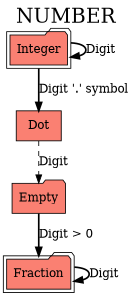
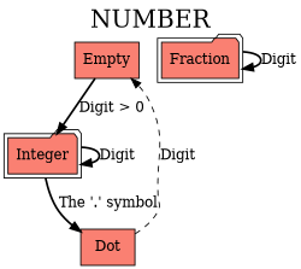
  digraph {
    fontsize=24
    label=NUMBER
    labelloc=t
    node [fillcolor=salmon shape=box style=filled]
    edge [style=bold]
-   n1 [label=Empty shape=folder]
+   n1 [label=Empty]
    n2 [label=Integer peripheries=2 shape=folder]
    n3 [label=Dot]
    n4 [bgcolor=black label=Fraction peripheries=2 shape=folder]
-   n1 -> n4 [label="Digit > 0"]
+   n1 -> n2 [label="Digit > 0"]
    n2 -> n2 [label=Digit]
-   n2 -> n3 [label="Digit '.' symbol"]
+   n2 -> n3 [label="The '.' symbol"]
    n3 -> n1 [label=Digit style=dashed]
    n4 -> n4 [label=Digit]
  }
